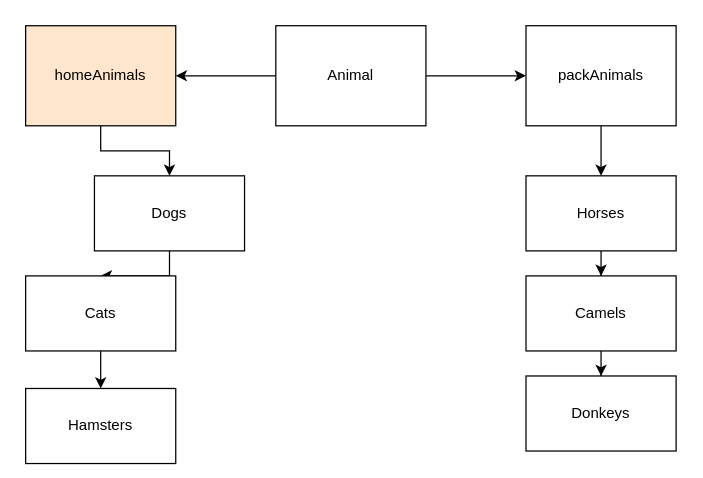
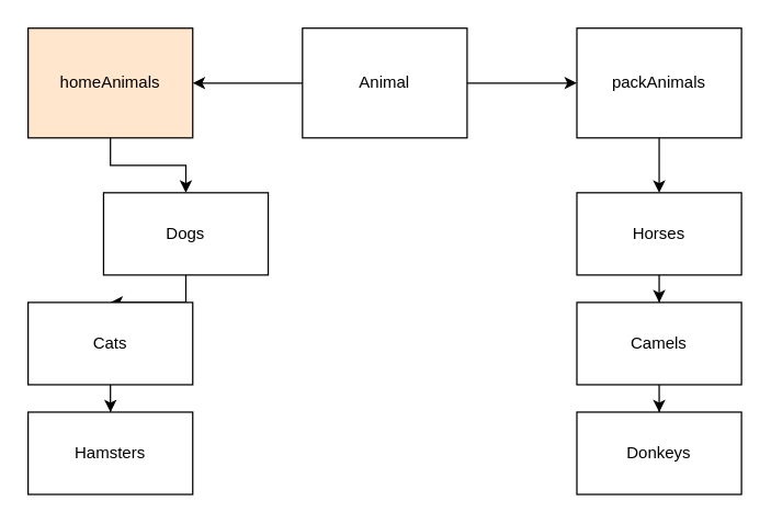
  <mxCell id="0" />
  <mxCell id="1" parent="0" />
  <mxCell id="2" value="" style="edgeStyle=orthogonalEdgeStyle;rounded=0;orthogonalLoop=1;jettySize=auto;html=1;" edge="1" parent="1" source="4" target="6"><mxGeometry relative="1" as="geometry" /></mxCell>
  <mxCell id="3" value="" style="edgeStyle=orthogonalEdgeStyle;rounded=0;orthogonalLoop=1;jettySize=auto;html=1;" edge="1" parent="1" source="4" target="8"><mxGeometry relative="1" as="geometry" /></mxCell>
  <mxCell id="4" value="Animal" style="rounded=0;whiteSpace=wrap;html=1;" vertex="1" parent="1"><mxGeometry x="220" y="20" width="120" height="80" as="geometry" /></mxCell>
  <mxCell id="5" value="" style="edgeStyle=orthogonalEdgeStyle;rounded=0;orthogonalLoop=1;jettySize=auto;html=1;" edge="1" parent="1" source="6" target="15"><mxGeometry relative="1" as="geometry" /></mxCell>
  <mxCell id="6" value="packAnimals" style="rounded=0;whiteSpace=wrap;html=1;" vertex="1" parent="1"><mxGeometry x="420" y="20" width="120" height="80" as="geometry" /></mxCell>
  <mxCell id="7" value="" style="edgeStyle=orthogonalEdgeStyle;rounded=0;orthogonalLoop=1;jettySize=auto;html=1;" edge="1" parent="1" source="8" target="10"><mxGeometry relative="1" as="geometry" /></mxCell>
  <mxCell id="8" value="homeAnimals" style="rounded=0;whiteSpace=wrap;html=1;fillColor=#ffe6cc;" vertex="1" parent="1"><mxGeometry x="20" y="20" width="120" height="80" as="geometry" /></mxCell>
  <mxCell id="9" value="" style="edgeStyle=orthogonalEdgeStyle;rounded=0;orthogonalLoop=1;jettySize=auto;html=1;" edge="1" parent="1" source="10" target="12"><mxGeometry relative="1" as="geometry" /></mxCell>
  <mxCell id="10" value="Dogs" style="whiteSpace=wrap;html=1;rounded=0;" vertex="1" parent="1"><mxGeometry x="75" y="140" width="120" height="60" as="geometry" /></mxCell>
  <mxCell id="11" value="" style="edgeStyle=orthogonalEdgeStyle;rounded=0;orthogonalLoop=1;jettySize=auto;html=1;" edge="1" parent="1" source="12" target="13"><mxGeometry relative="1" as="geometry" /></mxCell>
  <mxCell id="12" value="Cats" style="whiteSpace=wrap;html=1;rounded=0;" vertex="1" parent="1"><mxGeometry x="20" y="220" width="120" height="60" as="geometry" /></mxCell>
- <mxCell id="13" value="Hamsters" style="whiteSpace=wrap;html=1;rounded=0;" vertex="1" parent="1"><mxGeometry x="20" y="310" width="120" height="60" as="geometry" /></mxCell>
+ <mxCell id="13" value="Hamsters" style="whiteSpace=wrap;html=1;rounded=0;" vertex="1" parent="1"><mxGeometry x="20" y="300" width="120" height="60" as="geometry" /></mxCell>
  <mxCell id="14" value="" style="edgeStyle=orthogonalEdgeStyle;rounded=0;orthogonalLoop=1;jettySize=auto;html=1;" edge="1" parent="1" source="15" target="17"><mxGeometry relative="1" as="geometry" /></mxCell>
  <mxCell id="15" value="Horses" style="whiteSpace=wrap;html=1;rounded=0;" vertex="1" parent="1"><mxGeometry x="420" y="140" width="120" height="60" as="geometry" /></mxCell>
  <mxCell id="16" value="" style="edgeStyle=orthogonalEdgeStyle;rounded=0;orthogonalLoop=1;jettySize=auto;html=1;" edge="1" parent="1" source="17" target="18"><mxGeometry relative="1" as="geometry" /></mxCell>
  <mxCell id="17" value="Camels" style="whiteSpace=wrap;html=1;rounded=0;" vertex="1" parent="1"><mxGeometry x="420" y="220" width="120" height="60" as="geometry" /></mxCell>
  <mxCell id="18" value="Donkeys" style="whiteSpace=wrap;html=1;rounded=0;" vertex="1" parent="1"><mxGeometry x="420" y="300" width="120" height="60" as="geometry" /></mxCell>
